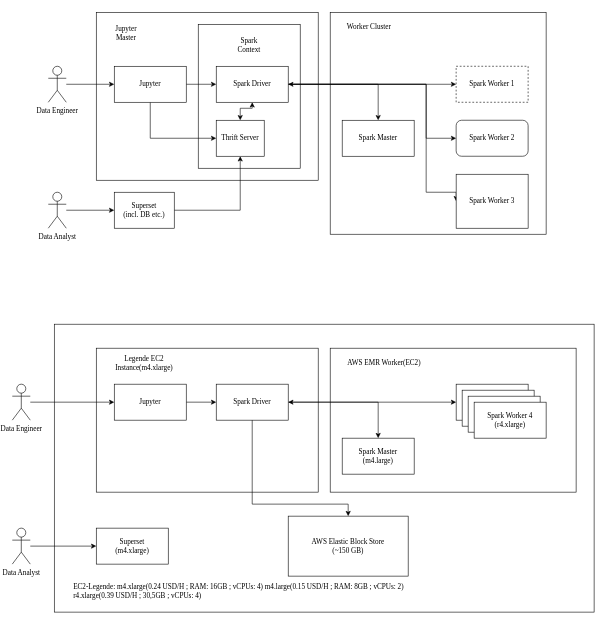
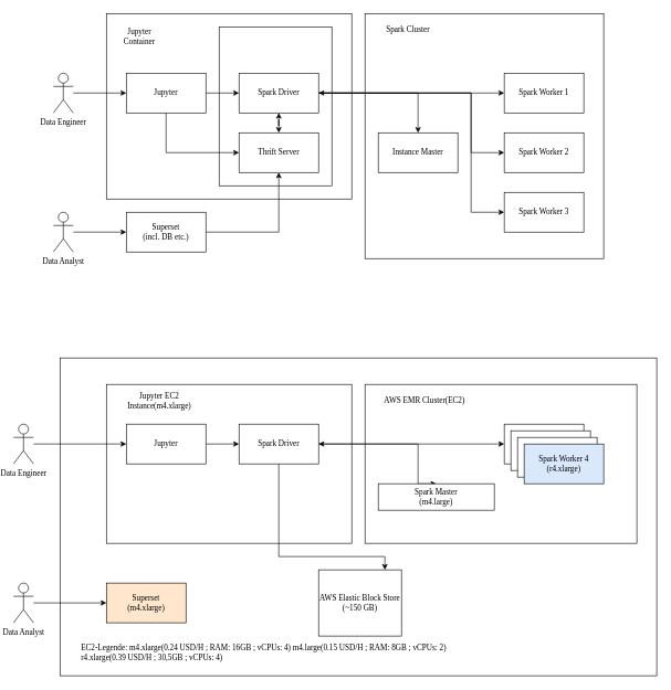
  <mxCell id="0" />
  <mxCell id="1" parent="0" />
  <mxCell id="2" value="" style="rounded=0;whiteSpace=wrap;html=1;" parent="1" vertex="1"><mxGeometry x="90" y="540" width="900" height="480" as="geometry" /></mxCell>
  <mxCell id="3" value="" style="rounded=0;whiteSpace=wrap;html=1;fontFamily=JetBrainsMono Nerd Font;" parent="1" vertex="1"><mxGeometry x="550" y="20" width="360" height="370" as="geometry" /></mxCell>
  <mxCell id="4" value="" style="rounded=0;whiteSpace=wrap;html=1;fontFamily=JetBrainsMono Nerd Font;" parent="1" vertex="1"><mxGeometry x="160" y="20" width="370" height="280" as="geometry" /></mxCell>
  <mxCell id="5" value="" style="rounded=0;whiteSpace=wrap;html=1;" parent="1" vertex="1"><mxGeometry x="330" y="40" width="170" height="240" as="geometry" /></mxCell>
  <mxCell id="6" style="edgeStyle=orthogonalEdgeStyle;rounded=0;orthogonalLoop=1;jettySize=auto;html=1;entryX=0.5;entryY=1;entryDx=0;entryDy=0;fontFamily=JetBrainsMono Nerd Font;" parent="1" source="7" target="17" edge="1"><mxGeometry relative="1" as="geometry" /></mxCell>
- <mxCell id="7" value="Superset&lt;br&gt;(incl. DB etc.)" style="rounded=0;whiteSpace=wrap;html=1;fontFamily=JetBrainsMono Nerd Font;" parent="1" vertex="1"><mxGeometry x="190" y="320" width="100" height="60" as="geometry" /></mxCell>
+ <mxCell id="7" value="Superset&lt;br&gt;(incl. DB etc.)" style="rounded=0;whiteSpace=wrap;html=1;fontFamily=JetBrainsMono Nerd Font;" parent="1" vertex="1"><mxGeometry x="190" y="320" width="120" height="60" as="geometry" /></mxCell>
  <mxCell id="8" style="edgeStyle=orthogonalEdgeStyle;rounded=0;orthogonalLoop=1;jettySize=auto;html=1;exitX=1;exitY=0.5;exitDx=0;exitDy=0;entryX=0;entryY=0.5;entryDx=0;entryDy=0;fontFamily=JetBrainsMono Nerd Font;" parent="1" source="10" target="15" edge="1"><mxGeometry relative="1" as="geometry" /></mxCell>
  <mxCell id="9" style="edgeStyle=orthogonalEdgeStyle;rounded=0;orthogonalLoop=1;jettySize=auto;html=1;exitX=0.5;exitY=1;exitDx=0;exitDy=0;entryX=0;entryY=0.5;entryDx=0;entryDy=0;fontFamily=JetBrainsMono Nerd Font;" parent="1" source="10" target="17" edge="1"><mxGeometry relative="1" as="geometry" /></mxCell>
  <mxCell id="10" value="Jupyter" style="whiteSpace=wrap;html=1;fontFamily=JetBrainsMono Nerd Font;" parent="1" vertex="1"><mxGeometry x="190" y="110" width="120" height="60" as="geometry" /></mxCell>
  <mxCell id="11" style="edgeStyle=orthogonalEdgeStyle;rounded=0;orthogonalLoop=1;jettySize=auto;html=1;entryX=0.5;entryY=0;entryDx=0;entryDy=0;fontFamily=JetBrainsMono Nerd Font;" parent="1" source="15" target="18" edge="1"><mxGeometry relative="1" as="geometry"><Array as="points"><mxPoint x="630" y="140" /></Array></mxGeometry></mxCell>
  <mxCell id="12" style="edgeStyle=orthogonalEdgeStyle;rounded=0;orthogonalLoop=1;jettySize=auto;html=1;entryX=0;entryY=0.5;entryDx=0;entryDy=0;fontFamily=JetBrainsMono Nerd Font;" parent="1" source="15" target="21" edge="1"><mxGeometry relative="1" as="geometry"><Array as="points"><mxPoint x="710" y="140" /><mxPoint x="710" y="230" /></Array></mxGeometry></mxCell>
  <mxCell id="13" style="edgeStyle=orthogonalEdgeStyle;rounded=0;orthogonalLoop=1;jettySize=auto;html=1;entryX=0;entryY=0.5;entryDx=0;entryDy=0;fontFamily=JetBrainsMono Nerd Font;" parent="1" source="15" target="20" edge="1"><mxGeometry relative="1" as="geometry"><Array as="points"><mxPoint x="710" y="140" /><mxPoint x="710" y="320" /></Array></mxGeometry></mxCell>
  <mxCell id="14" style="edgeStyle=orthogonalEdgeStyle;rounded=0;orthogonalLoop=1;jettySize=auto;html=1;exitX=1;exitY=0.5;exitDx=0;exitDy=0;startArrow=classic;startFill=1;" parent="1" source="15" target="19" edge="1"><mxGeometry relative="1" as="geometry" /></mxCell>
  <mxCell id="15" value="Spark Driver" style="rounded=0;whiteSpace=wrap;html=1;fontFamily=JetBrainsMono Nerd Font;" parent="1" vertex="1"><mxGeometry x="360" y="110" width="120" height="60" as="geometry" /></mxCell>
  <mxCell id="16" style="edgeStyle=orthogonalEdgeStyle;rounded=0;orthogonalLoop=1;jettySize=auto;html=1;exitX=0.5;exitY=0;exitDx=0;exitDy=0;startArrow=classic;startFill=1;fontFamily=JetBrainsMono Nerd Font;" parent="1" source="17" target="15" edge="1"><mxGeometry relative="1" as="geometry" /></mxCell>
- <mxCell id="17" value="Thrift Server" style="rounded=0;whiteSpace=wrap;html=1;fontFamily=JetBrainsMono Nerd Font;" parent="1" vertex="1"><mxGeometry x="360" y="200" width="80" height="60" as="geometry" /></mxCell>
- <mxCell id="18" value="Spark Master" style="rounded=0;whiteSpace=wrap;html=1;fontFamily=JetBrainsMono Nerd Font;" parent="1" vertex="1"><mxGeometry x="570" y="200" width="120" height="60" as="geometry" /></mxCell>
- <mxCell id="19" value="Spark Worker 1" style="rounded=0;whiteSpace=wrap;html=1;fontFamily=JetBrainsMono Nerd Font;dashed=1;" parent="1" vertex="1"><mxGeometry x="760" y="110" width="120" height="60" as="geometry" /></mxCell>
- <mxCell id="20" value="Spark Worker 3" style="rounded=0;whiteSpace=wrap;html=1;fontFamily=JetBrainsMono Nerd Font;" parent="1" vertex="1"><mxGeometry x="760" y="290" width="120" height="90" as="geometry" /></mxCell>
- <mxCell id="21" value="Spark Worker 2" style="whiteSpace=wrap;html=1;fontFamily=JetBrainsMono Nerd Font;rounded=1;" parent="1" vertex="1"><mxGeometry x="760" y="200" width="120" height="60" as="geometry" /></mxCell>
- <mxCell id="22" value="Spark Context" style="text;html=1;strokeColor=none;fillColor=none;align=center;verticalAlign=middle;whiteSpace=wrap;rounded=0;fontFamily=JetBrainsMono Nerd Font;" parent="1" vertex="1"><mxGeometry x="385" y="60" width="60" height="30" as="geometry" /></mxCell>
- <mxCell id="23" value="Worker Cluster" style="text;html=1;strokeColor=none;fillColor=none;align=center;verticalAlign=middle;whiteSpace=wrap;rounded=0;fontFamily=JetBrainsMono Nerd Font;" parent="1" vertex="1"><mxGeometry x="560" y="30" width="110" height="30" as="geometry" /></mxCell>
- <mxCell id="24" value="Jupyter Master" style="text;html=1;strokeColor=none;fillColor=none;align=center;verticalAlign=middle;whiteSpace=wrap;rounded=0;fontFamily=JetBrainsMono Nerd Font;" parent="1" vertex="1"><mxGeometry x="180" y="40" width="60" height="30" as="geometry" /></mxCell>
+ <mxCell id="17" value="Thrift Server" style="rounded=0;whiteSpace=wrap;html=1;fontFamily=JetBrainsMono Nerd Font;" parent="1" vertex="1"><mxGeometry x="360" y="200" width="120" height="60" as="geometry" /></mxCell>
+ <mxCell id="18" value="Instance Master" style="rounded=0;whiteSpace=wrap;html=1;fontFamily=JetBrainsMono Nerd Font;" parent="1" vertex="1"><mxGeometry x="570" y="200" width="120" height="60" as="geometry" /></mxCell>
+ <mxCell id="19" value="Spark Worker 1" style="rounded=0;whiteSpace=wrap;html=1;fontFamily=JetBrainsMono Nerd Font;" parent="1" vertex="1"><mxGeometry x="760" y="110" width="120" height="60" as="geometry" /></mxCell>
+ <mxCell id="20" value="Spark Worker 3" style="rounded=0;whiteSpace=wrap;html=1;fontFamily=JetBrainsMono Nerd Font;" parent="1" vertex="1"><mxGeometry x="760" y="290" width="120" height="60" as="geometry" /></mxCell>
+ <mxCell id="21" value="Spark Worker 2" style="rounded=0;whiteSpace=wrap;html=1;fontFamily=JetBrainsMono Nerd Font;" parent="1" vertex="1"><mxGeometry x="760" y="200" width="120" height="60" as="geometry" /></mxCell>
+ <mxCell id="23" value="Spark Cluster" style="text;html=1;strokeColor=none;fillColor=none;align=center;verticalAlign=middle;whiteSpace=wrap;rounded=0;fontFamily=JetBrainsMono Nerd Font;" parent="1" vertex="1"><mxGeometry x="560" y="30" width="110" height="30" as="geometry" /></mxCell>
+ <mxCell id="24" value="Jupyter Container" style="text;html=1;strokeColor=none;fillColor=none;align=center;verticalAlign=middle;whiteSpace=wrap;rounded=0;fontFamily=JetBrainsMono Nerd Font;" parent="1" vertex="1"><mxGeometry x="180" y="40" width="60" height="30" as="geometry" /></mxCell>
  <mxCell id="25" style="edgeStyle=orthogonalEdgeStyle;rounded=0;orthogonalLoop=1;jettySize=auto;html=1;entryX=0;entryY=0.5;entryDx=0;entryDy=0;" parent="1" source="26" target="7" edge="1"><mxGeometry relative="1" as="geometry" /></mxCell>
  <mxCell id="26" value="Data Analyst" style="shape=umlActor;verticalLabelPosition=bottom;verticalAlign=top;html=1;outlineConnect=0;fontFamily=JetBrainsMono Nerd Font;" parent="1" vertex="1"><mxGeometry x="80" y="320" width="30" height="60" as="geometry" /></mxCell>
  <mxCell id="27" style="edgeStyle=orthogonalEdgeStyle;rounded=0;orthogonalLoop=1;jettySize=auto;html=1;" parent="1" source="28" target="10" edge="1"><mxGeometry relative="1" as="geometry" /></mxCell>
  <mxCell id="28" value="Data Engineer" style="shape=umlActor;verticalLabelPosition=bottom;verticalAlign=top;html=1;outlineConnect=0;fontFamily=JetBrainsMono Nerd Font;" parent="1" vertex="1"><mxGeometry x="80" y="110" width="30" height="60" as="geometry" /></mxCell>
  <mxCell id="29" value="" style="rounded=0;whiteSpace=wrap;html=1;fontFamily=JetBrainsMono Nerd Font;" parent="1" vertex="1"><mxGeometry x="550" y="580" width="410" height="240" as="geometry" /></mxCell>
  <mxCell id="30" value="" style="rounded=0;whiteSpace=wrap;html=1;fontFamily=JetBrainsMono Nerd Font;" parent="1" vertex="1"><mxGeometry x="160" y="580" width="370" height="240" as="geometry" /></mxCell>
- <mxCell id="31" value="Superset&lt;br&gt;(m4.xlarge)" style="rounded=0;whiteSpace=wrap;html=1;fontFamily=JetBrainsMono Nerd Font;" parent="1" vertex="1"><mxGeometry x="160" y="880" width="120" height="60" as="geometry" /></mxCell>
+ <mxCell id="31" value="Superset&lt;br&gt;(m4.xlarge)" style="rounded=0;whiteSpace=wrap;html=1;fontFamily=JetBrainsMono Nerd Font;fillColor=#ffe6cc;" parent="1" vertex="1"><mxGeometry x="160" y="880" width="120" height="60" as="geometry" /></mxCell>
  <mxCell id="32" style="edgeStyle=orthogonalEdgeStyle;rounded=0;orthogonalLoop=1;jettySize=auto;html=1;exitX=1;exitY=0.5;exitDx=0;exitDy=0;entryX=0;entryY=0.5;entryDx=0;entryDy=0;fontFamily=JetBrainsMono Nerd Font;" parent="1" source="33" target="36" edge="1"><mxGeometry relative="1" as="geometry" /></mxCell>
  <mxCell id="33" value="Jupyter" style="whiteSpace=wrap;html=1;fontFamily=JetBrainsMono Nerd Font;" parent="1" vertex="1"><mxGeometry x="190" y="640" width="120" height="60" as="geometry" /></mxCell>
  <mxCell id="34" style="edgeStyle=orthogonalEdgeStyle;rounded=0;orthogonalLoop=1;jettySize=auto;html=1;entryX=0.5;entryY=0;entryDx=0;entryDy=0;fontFamily=JetBrainsMono Nerd Font;" parent="1" source="36" target="37" edge="1"><mxGeometry relative="1" as="geometry"><Array as="points"><mxPoint x="630" y="670" /></Array></mxGeometry></mxCell>
  <mxCell id="35" style="edgeStyle=orthogonalEdgeStyle;rounded=0;orthogonalLoop=1;jettySize=auto;html=1;exitX=1;exitY=0.5;exitDx=0;exitDy=0;startArrow=classic;startFill=1;" parent="1" source="36" target="38" edge="1"><mxGeometry relative="1" as="geometry" /></mxCell>
  <mxCell id="36" value="Spark Driver" style="rounded=0;whiteSpace=wrap;html=1;fontFamily=JetBrainsMono Nerd Font;" parent="1" vertex="1"><mxGeometry x="360" y="640" width="120" height="60" as="geometry" /></mxCell>
- <mxCell id="37" value="Spark Master&lt;br&gt;(m4.large)" style="rounded=0;whiteSpace=wrap;html=1;fontFamily=JetBrainsMono Nerd Font;" parent="1" vertex="1"><mxGeometry x="570" y="730" width="120" height="60" as="geometry" /></mxCell>
+ <mxCell id="37" value="Spark Master&lt;br&gt;(m4.large)" style="rounded=0;whiteSpace=wrap;html=1;fontFamily=JetBrainsMono Nerd Font;" parent="1" vertex="1"><mxGeometry x="570" y="730" width="175" height="40" as="geometry" /></mxCell>
  <mxCell id="38" value="Spark Worker 1&lt;br&gt;(r4.xlarge)" style="rounded=0;whiteSpace=wrap;html=1;fontFamily=JetBrainsMono Nerd Font;" parent="1" vertex="1"><mxGeometry x="760" y="640" width="120" height="60" as="geometry" /></mxCell>
- <mxCell id="39" value="AWS EMR Worker(EC2)" style="text;html=1;strokeColor=none;fillColor=none;align=center;verticalAlign=middle;whiteSpace=wrap;rounded=0;fontFamily=JetBrainsMono Nerd Font;" parent="1" vertex="1"><mxGeometry x="560" y="590" width="160" height="30" as="geometry" /></mxCell>
- <mxCell id="40" value="Legende EC2 Instance(m4.xlarge)" style="text;html=1;strokeColor=none;fillColor=none;align=center;verticalAlign=middle;whiteSpace=wrap;rounded=0;fontFamily=JetBrainsMono Nerd Font;" parent="1" vertex="1"><mxGeometry x="170" y="590" width="140" height="30" as="geometry" /></mxCell>
+ <mxCell id="39" value="AWS EMR Cluster(EC2)" style="text;html=1;strokeColor=none;fillColor=none;align=center;verticalAlign=middle;whiteSpace=wrap;rounded=0;fontFamily=JetBrainsMono Nerd Font;" parent="1" vertex="1"><mxGeometry x="560" y="590" width="160" height="30" as="geometry" /></mxCell>
+ <mxCell id="40" value="Jupyter EC2 Instance(m4.xlarge)" style="text;html=1;strokeColor=none;fillColor=none;align=center;verticalAlign=middle;whiteSpace=wrap;rounded=0;fontFamily=JetBrainsMono Nerd Font;" parent="1" vertex="1"><mxGeometry x="170" y="590" width="140" height="30" as="geometry" /></mxCell>
  <mxCell id="41" style="edgeStyle=orthogonalEdgeStyle;rounded=0;orthogonalLoop=1;jettySize=auto;html=1;entryX=0;entryY=0.5;entryDx=0;entryDy=0;" parent="1" source="42" target="31" edge="1"><mxGeometry relative="1" as="geometry" /></mxCell>
  <mxCell id="42" value="Data Analyst" style="shape=umlActor;verticalLabelPosition=bottom;verticalAlign=top;html=1;outlineConnect=0;fontFamily=JetBrainsMono Nerd Font;" parent="1" vertex="1"><mxGeometry x="20" y="880" width="30" height="60" as="geometry" /></mxCell>
  <mxCell id="43" style="edgeStyle=orthogonalEdgeStyle;rounded=0;orthogonalLoop=1;jettySize=auto;html=1;" parent="1" source="44" target="33" edge="1"><mxGeometry relative="1" as="geometry" /></mxCell>
  <mxCell id="44" value="Data Engineer" style="shape=umlActor;verticalLabelPosition=bottom;verticalAlign=top;html=1;outlineConnect=0;fontFamily=JetBrainsMono Nerd Font;" parent="1" vertex="1"><mxGeometry x="20" y="640" width="30" height="60" as="geometry" /></mxCell>
  <mxCell id="45" value="Spark Worker 1&lt;br&gt;(r4.xlarge)" style="rounded=0;whiteSpace=wrap;html=1;fontFamily=JetBrainsMono Nerd Font;" parent="1" vertex="1"><mxGeometry x="770" y="650" width="120" height="60" as="geometry" /></mxCell>
  <mxCell id="46" value="Spark Worker 1&lt;br&gt;(r4.xlarge)" style="rounded=0;whiteSpace=wrap;html=1;fontFamily=JetBrainsMono Nerd Font;" parent="1" vertex="1"><mxGeometry x="780" y="660" width="120" height="60" as="geometry" /></mxCell>
- <mxCell id="47" value="Spark Worker 4&lt;br&gt;(r4.xlarge)" style="rounded=0;whiteSpace=wrap;html=1;fontFamily=JetBrainsMono Nerd Font;" parent="1" vertex="1"><mxGeometry x="790" y="670" width="120" height="60" as="geometry" /></mxCell>
+ <mxCell id="47" value="Spark Worker 4&lt;br&gt;(r4.xlarge)" style="rounded=0;whiteSpace=wrap;html=1;fontFamily=JetBrainsMono Nerd Font;fillColor=#dae8fc;" parent="1" vertex="1"><mxGeometry x="790" y="670" width="120" height="60" as="geometry" /></mxCell>
  <mxCell id="48" style="edgeStyle=orthogonalEdgeStyle;rounded=0;orthogonalLoop=1;jettySize=auto;html=1;entryX=0.5;entryY=1;entryDx=0;entryDy=0;startArrow=classic;startFill=1;endArrow=none;endFill=0;" parent="1" source="49" target="36" edge="1"><mxGeometry relative="1" as="geometry"><Array as="points"><mxPoint x="580" y="840" /><mxPoint x="420" y="840" /></Array></mxGeometry></mxCell>
- <mxCell id="49" value="AWS Elastic Block Store&lt;br&gt;(~150 GB)" style="rounded=0;whiteSpace=wrap;html=1;fontFamily=JetBrainsMono Nerd Font;" parent="1" vertex="1"><mxGeometry x="480" y="860" width="200" height="100" as="geometry" /></mxCell>
+ <mxCell id="49" value="AWS Elastic Block Store&lt;br&gt;(~150 GB)" style="rounded=0;whiteSpace=wrap;html=1;fontFamily=JetBrainsMono Nerd Font;" parent="1" vertex="1"><mxGeometry x="480" y="860" width="125" height="100" as="geometry" /></mxCell>
  <mxCell id="50" value="&lt;font face=&quot;JetBrainsMono Nerd Font&quot;&gt;EC2-Legende: m4.xlarge(0.24 USD/H ; RAM: 16GB ; vCPUs: 4) m4.large(0.15 USD/H ; RAM: 8GB ; vCPUs: 2)&lt;br&gt;r4.xlarge(0.39 USD/H ; 30,5GB ; vCPUs: 4)&lt;/font&gt;" style="text;html=1;strokeColor=none;fillColor=none;align=left;verticalAlign=middle;whiteSpace=wrap;rounded=0;" parent="1" vertex="1"><mxGeometry x="120" y="970" width="860" height="30" as="geometry" /></mxCell>
